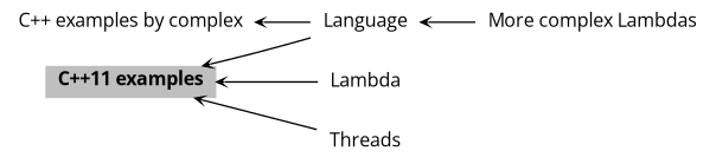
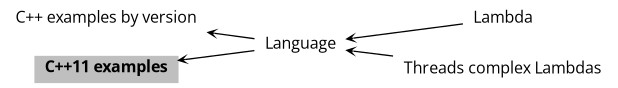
  digraph {
    fontname="Open Sans"
    rankdir=LR
    node [color=black fontname="Open Sans" fontsize=12 shape=plaintext]
    edge [arrowhead=open arrowsize=0.5 arrowtail=open dir=back fontname="Open Sans" fontsize=15 labelfontsize=15 shape=plaintext style=solid]
-   n1 [height=0.2 label="C++ examples by complex" width=0.4]
+   n1 [height=0.2 label="C++ examples by version" width=0.4]
    n2 [height=0.2 label=Language width=0.4]
    n3 [fillcolor=grey75 fontcolor=black height=0.2 label=<<b>C++11 examples</b>> style=filled width=0.4]
    n4 [height=0.2 label=Lambda width=0.4]
-   n5 [height=0.2 label=Threads width=0.4]
-   n6 [height=0.2 label="More complex Lambdas" width=0.4]
+   n6 [height=0.2 label="Threads complex Lambdas" width=0.4]
    n1 -> n2
    n2 -> n6
    n3 -> n2
-   n3 -> n4
-   n3 -> n5
+   n2 -> n4
  }
